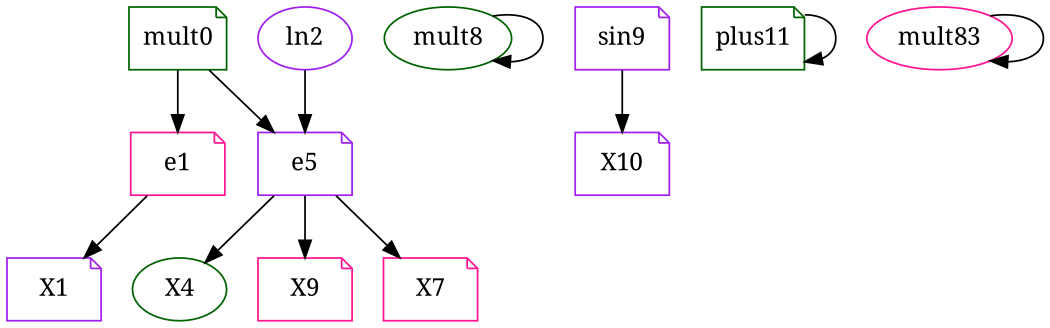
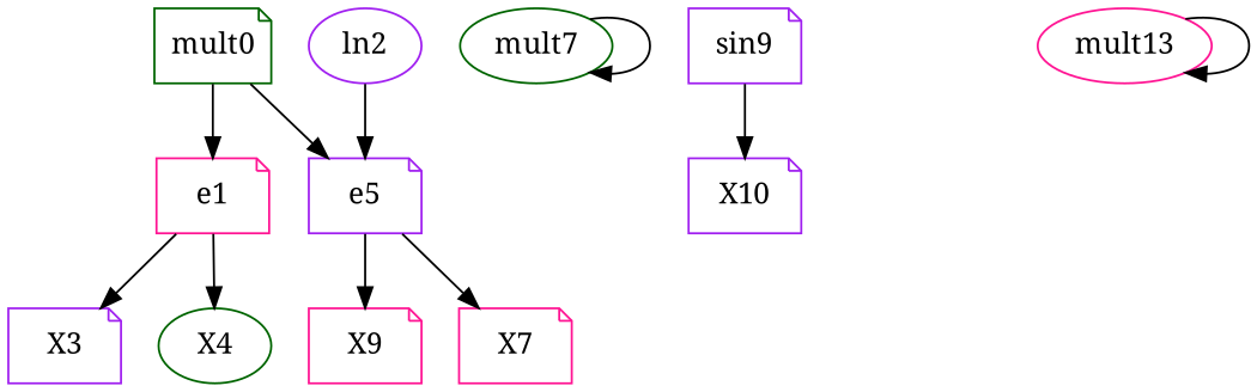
  digraph {
    fontname="Noto Serif"
    node [color=purple fontname="Noto Serif" shape=note]
    edge [fontname="Noto Serif"]
    mult0 [color=darkgreen]
    e1 [color=deeppink]
    e5
-   X3 [label=X1]
+   X3
    X4 [color=darkgreen shape=ellipse]
    ln2 [shape=ellipse]
    n7 [color=deeppink label=X9]
    X7 [color=deeppink]
-   mult8 [color=darkgreen shape=ellipse]
+   mult8 [color=darkgreen shape=ellipse label=mult7]
    sin9
    X10
-   plus11 [color=darkgreen]
-   mult13 [color=deeppink shape=ellipse label=mult83]
+   mult13 [color=deeppink shape=ellipse]
    mult0 -> e1
    mult0 -> e5
    e1 -> X3
-   e5 -> X4
+   e1 -> X4
    e5 -> n7
    e5 -> X7
    ln2 -> e5
    mult8 -> mult8
    sin9 -> X10
-   plus11 -> plus11
    mult13 -> mult13
  }
